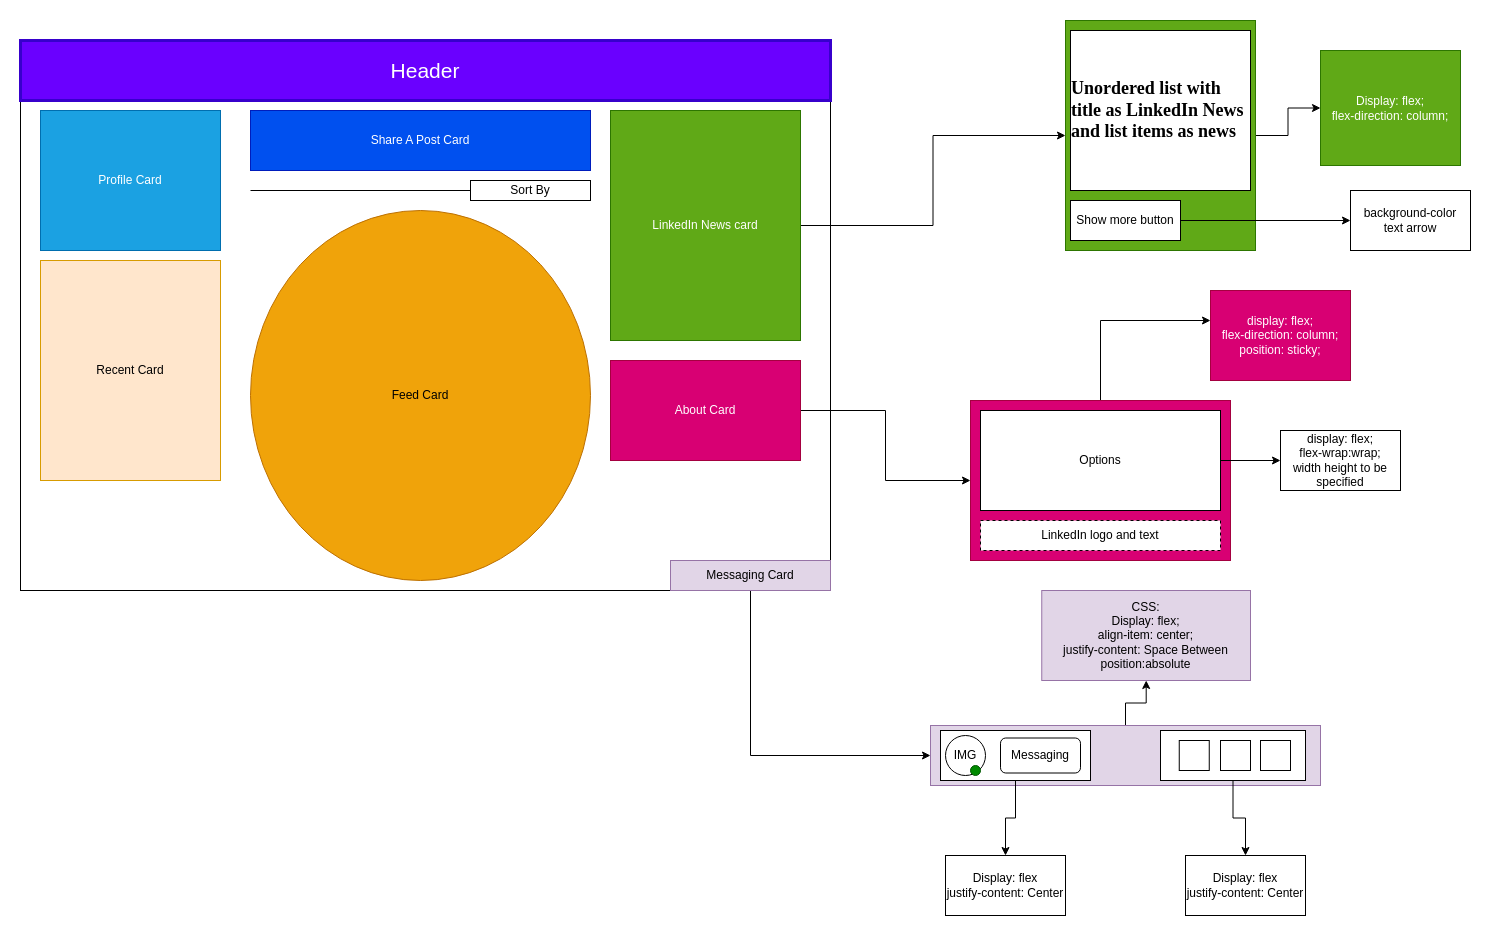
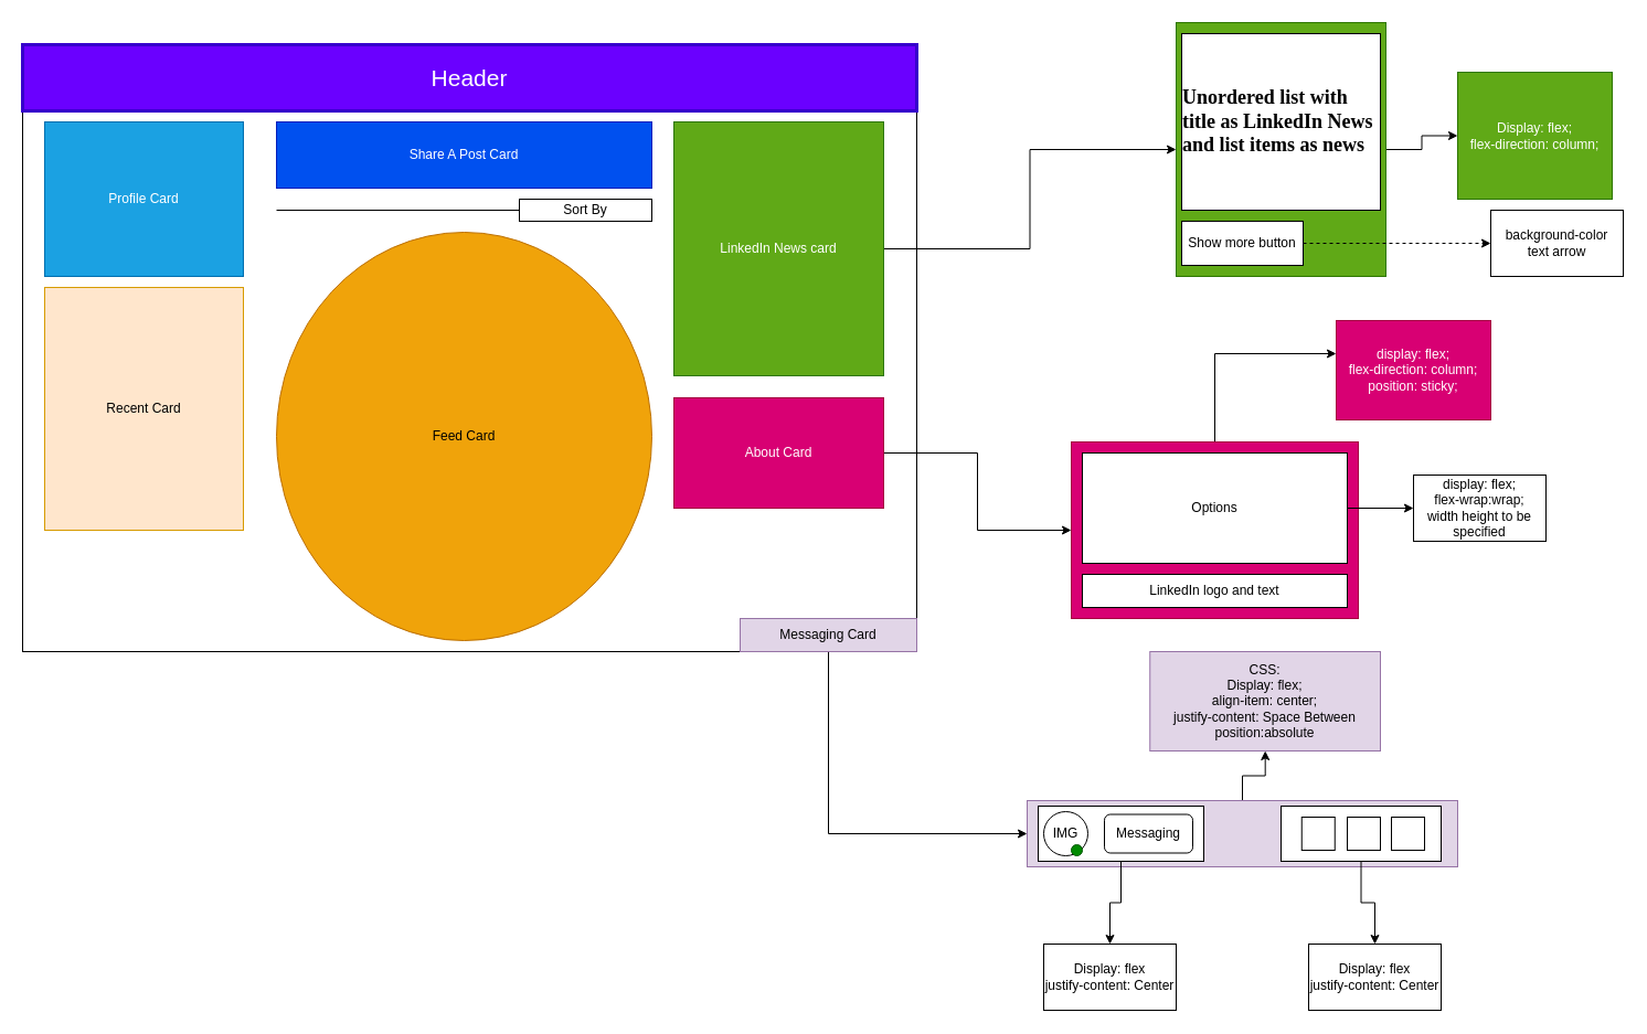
  <mxCell id="0" />
  <mxCell id="1" parent="0" />
  <mxCell id="2" value="" style="rounded=0;whiteSpace=wrap;html=1;" parent="1" vertex="1"><mxGeometry x="20" y="40" width="810" height="550" as="geometry" /></mxCell>
  <mxCell id="3" value="&lt;font style=&quot;font-size: 21px;&quot;&gt;Header&lt;/font&gt;" style="rounded=0;whiteSpace=wrap;html=1;strokeWidth=3;fillColor=#6a00ff;fontColor=#ffffff;strokeColor=#3700CC;" parent="1" vertex="1"><mxGeometry x="20" y="40" width="810" height="60" as="geometry" /></mxCell>
  <mxCell id="4" value="Profile Card" style="rounded=0;whiteSpace=wrap;html=1;fillColor=#1ba1e2;fontColor=#ffffff;strokeColor=#006EAF;" parent="1" vertex="1"><mxGeometry x="40" y="110" width="180" height="140" as="geometry" /></mxCell>
  <mxCell id="5" value="Recent Card" style="rounded=0;whiteSpace=wrap;html=1;fillColor=#ffe6cc;strokeColor=#d79b00;" parent="1" vertex="1"><mxGeometry x="40" y="260" width="180" height="220" as="geometry" /></mxCell>
  <mxCell id="6" value="Share A Post Card" style="rounded=0;whiteSpace=wrap;html=1;fillColor=#0050ef;fontColor=#ffffff;strokeColor=#001DBC;" parent="1" vertex="1"><mxGeometry x="250" y="110" width="340" height="60" as="geometry" /></mxCell>
  <mxCell id="7" value="" style="endArrow=none;html=1;rounded=0;" parent="1" target="8" edge="1"><mxGeometry width="50" height="50" relative="1" as="geometry"><mxPoint x="250" y="190" as="sourcePoint" /><mxPoint x="530" y="190" as="targetPoint" /></mxGeometry></mxCell>
  <mxCell id="8" value="Sort By" style="rounded=0;whiteSpace=wrap;html=1;" parent="1" vertex="1"><mxGeometry x="470" y="180" width="120" height="20" as="geometry" /></mxCell>
  <mxCell id="9" value="" style="edgeStyle=orthogonalEdgeStyle;rounded=0;orthogonalLoop=1;jettySize=auto;html=1;" parent="1" source="10" target="39" edge="1"><mxGeometry relative="1" as="geometry" /></mxCell>
  <mxCell id="10" value="LinkedIn News card" style="rounded=0;whiteSpace=wrap;html=1;fillColor=#60a917;fontColor=#ffffff;strokeColor=#2D7600;" parent="1" vertex="1"><mxGeometry x="610" y="110" width="190" height="230" as="geometry" /></mxCell>
  <mxCell id="11" value="" style="edgeStyle=orthogonalEdgeStyle;rounded=0;orthogonalLoop=1;jettySize=auto;html=1;" parent="1" source="12" target="32" edge="1"><mxGeometry relative="1" as="geometry" /></mxCell>
  <mxCell id="12" value="About Card" style="rounded=0;whiteSpace=wrap;html=1;fillColor=#d80073;fontColor=#ffffff;strokeColor=#A50040;" parent="1" vertex="1"><mxGeometry x="610" y="360" width="190" height="100" as="geometry" /></mxCell>
  <mxCell id="13" value="Feed Card" style="ellipse;whiteSpace=wrap;html=1;fillColor=#f0a30a;fontColor=#000000;strokeColor=#BD7000;" parent="1" vertex="1"><mxGeometry x="250" y="210" width="340" height="370" as="geometry" /></mxCell>
  <mxCell id="14" value="" style="edgeStyle=orthogonalEdgeStyle;rounded=0;orthogonalLoop=1;jettySize=auto;html=1;exitX=0.5;exitY=1;exitDx=0;exitDy=0;entryX=0;entryY=0.5;entryDx=0;entryDy=0;" parent="1" source="15" target="17" edge="1"><mxGeometry relative="1" as="geometry"><mxPoint y="740" as="sourcePoint" x="590" /><mxPoint x="885" y="890" as="targetPoint" /></mxGeometry></mxCell>
  <mxCell id="15" value="Messaging Card" style="rounded=0;whiteSpace=wrap;html=1;fillColor=#e1d5e7;strokeColor=#9673a6;" parent="1" vertex="1"><mxGeometry x="670" y="560" width="160" height="30" as="geometry" /></mxCell>
  <mxCell id="16" value="" style="edgeStyle=orthogonalEdgeStyle;rounded=0;orthogonalLoop=1;jettySize=auto;html=1;" parent="1" source="17" target="28" edge="1"><mxGeometry relative="1" as="geometry" /></mxCell>
  <mxCell id="17" value="" style="whiteSpace=wrap;html=1;fillColor=#e1d5e7;strokeColor=#9673a6;rounded=0;" parent="1" vertex="1"><mxGeometry x="930" y="725" width="390" height="60" as="geometry" /></mxCell>
  <mxCell id="18" value="" style="edgeStyle=orthogonalEdgeStyle;rounded=0;orthogonalLoop=1;jettySize=auto;html=1;" parent="1" source="19" target="29" edge="1"><mxGeometry relative="1" as="geometry" /></mxCell>
  <mxCell id="19" value="" style="rounded=0;whiteSpace=wrap;html=1;" parent="1" vertex="1"><mxGeometry x="940" y="730" width="150" height="50" as="geometry" /></mxCell>
  <mxCell id="20" value="IMG" style="ellipse;whiteSpace=wrap;html=1;aspect=fixed;" parent="1" vertex="1"><mxGeometry x="945" y="735" width="40" height="40" as="geometry" /></mxCell>
  <mxCell id="21" value="" style="ellipse;whiteSpace=wrap;html=1;aspect=fixed;fillColor=#008a00;fontColor=#ffffff;strokeColor=#005700;" parent="1" vertex="1"><mxGeometry x="970" y="765" width="10" height="10" as="geometry" /></mxCell>
  <mxCell id="22" value="Messaging" style="whiteSpace=wrap;html=1;rounded=1;" parent="1" vertex="1"><mxGeometry x="1000" y="737.5" width="80" height="35" as="geometry" /></mxCell>
  <mxCell id="23" style="edgeStyle=orthogonalEdgeStyle;rounded=0;orthogonalLoop=1;jettySize=auto;html=1;entryX=0.5;entryY=0;entryDx=0;entryDy=0;" parent="1" source="24" target="30" edge="1"><mxGeometry relative="1" as="geometry" /></mxCell>
  <mxCell id="24" value="" style="rounded=0;whiteSpace=wrap;html=1;" parent="1" vertex="1"><mxGeometry x="1160" y="730" width="145" height="50" as="geometry" /></mxCell>
  <mxCell id="25" value="" style="rounded=0;whiteSpace=wrap;html=1;" parent="1" vertex="1"><mxGeometry x="1178.75" y="740" width="30" height="30" as="geometry" /></mxCell>
  <mxCell id="26" value="" style="rounded=0;whiteSpace=wrap;html=1;" parent="1" vertex="1"><mxGeometry x="1220" y="740" width="30" height="30" as="geometry" /></mxCell>
  <mxCell id="27" value="" style="rounded=0;whiteSpace=wrap;html=1;" parent="1" vertex="1"><mxGeometry x="1260" y="740" width="30" height="30" as="geometry" /></mxCell>
  <mxCell id="28" value="CSS:&lt;br&gt;Display: flex;&lt;br&gt;align-item: center;&lt;br&gt;justify-content: Space Between&lt;br&gt;position:absolute" style="whiteSpace=wrap;html=1;fillColor=#e1d5e7;strokeColor=#9673a6;rounded=0;" parent="1" vertex="1"><mxGeometry x="1041.25" y="590" width="208.75" height="90" as="geometry" /></mxCell>
  <mxCell id="29" value="Display: flex&lt;br&gt;justify-content: Center" style="whiteSpace=wrap;html=1;rounded=0;" parent="1" vertex="1"><mxGeometry x="945" y="855" width="120" height="60" as="geometry" /></mxCell>
  <mxCell id="30" value="Display: flex&lt;br&gt;justify-content: Center" style="whiteSpace=wrap;html=1;rounded=0;" parent="1" vertex="1"><mxGeometry x="1185" y="855" width="120" height="60" as="geometry" /></mxCell>
  <mxCell id="31" value="" style="edgeStyle=orthogonalEdgeStyle;rounded=0;orthogonalLoop=1;jettySize=auto;html=1;" parent="1" source="32" target="37" edge="1"><mxGeometry relative="1" as="geometry"><Array as="points"><mxPoint x="1100" y="320" /></Array></mxGeometry></mxCell>
  <mxCell id="32" value="&lt;br&gt;" style="whiteSpace=wrap;html=1;fillColor=#d80073;strokeColor=#A50040;fontColor=#ffffff;rounded=0;" parent="1" vertex="1"><mxGeometry x="970" y="400" width="260" height="160" as="geometry" /></mxCell>
  <mxCell id="33" value="" style="edgeStyle=orthogonalEdgeStyle;rounded=0;orthogonalLoop=1;jettySize=auto;html=1;" parent="1" source="34" target="36" edge="1"><mxGeometry relative="1" as="geometry" /></mxCell>
  <mxCell id="34" value="Options" style="rounded=0;whiteSpace=wrap;html=1;" parent="1" vertex="1"><mxGeometry x="980" y="410" width="240" height="100" as="geometry" /></mxCell>
- <mxCell id="35" value="LinkedIn logo and text" style="rounded=0;whiteSpace=wrap;html=1;dashed=1;" parent="1" vertex="1"><mxGeometry x="980" y="520" width="240" height="30" as="geometry" /></mxCell>
+ <mxCell id="35" value="LinkedIn logo and text" style="rounded=0;whiteSpace=wrap;html=1;" parent="1" vertex="1"><mxGeometry x="980" y="520" width="240" height="30" as="geometry" /></mxCell>
  <mxCell id="36" value="display: flex;&lt;br&gt;flex-wrap:wrap;&lt;br&gt;width height to be specified&lt;br&gt;" style="whiteSpace=wrap;html=1;rounded=0;" parent="1" vertex="1"><mxGeometry x="1280" y="430" width="120" height="60" as="geometry" /></mxCell>
  <mxCell id="37" value="display: flex;&lt;br&gt;flex-direction: column;&lt;br&gt;position: sticky;" style="whiteSpace=wrap;html=1;fillColor=#d80073;strokeColor=#A50040;fontColor=#ffffff;rounded=0;" parent="1" vertex="1"><mxGeometry x="1210" y="290" width="140" height="90" as="geometry" /></mxCell>
  <mxCell id="38" value="" style="edgeStyle=orthogonalEdgeStyle;rounded=0;orthogonalLoop=1;jettySize=auto;html=1;" parent="1" source="39" target="40" edge="1"><mxGeometry relative="1" as="geometry" /></mxCell>
  <mxCell id="39" value="&lt;h2&gt;&lt;br&gt;&lt;/h2&gt;" style="rounded=0;whiteSpace=wrap;html=1;fillColor=#60a917;fontColor=#ffffff;strokeColor=#2D7600;align=left;" parent="1" vertex="1"><mxGeometry x="1065" y="20" width="190" height="230" as="geometry" /></mxCell>
- <mxCell id="40" value="Display: flex;&lt;br&gt;flex-direction: column;" style="whiteSpace=wrap;html=1;fillColor=#60a917;strokeColor=#2D7600;fontColor=#ffffff;rounded=0;" parent="1" vertex="1"><mxGeometry x="1320" y="50" width="140" height="115" as="geometry" /></mxCell>
+ <mxCell id="40" value="Display: flex;&lt;br&gt;flex-direction: column;" style="whiteSpace=wrap;html=1;fillColor=#60a917;strokeColor=#2D7600;fontColor=#ffffff;rounded=0;" parent="1" vertex="1"><mxGeometry x="1320" y="65" width="140" height="115" as="geometry" /></mxCell>
  <mxCell id="41" value="&lt;h2 style=&quot;border-color: var(--border-color); text-align: left;&quot;&gt;&lt;font style=&quot;border-color: var(--border-color); background-color: rgb(255, 255, 255);&quot; face=&quot;Lucida Console&quot;&gt;Unordered list with title as LinkedIn News and list items as news&lt;/font&gt;&lt;/h2&gt;" style="rounded=0;whiteSpace=wrap;html=1;" parent="1" vertex="1"><mxGeometry x="1070" y="30" width="180" height="160" as="geometry" /></mxCell>
- <mxCell id="42" style="edgeStyle=orthogonalEdgeStyle;rounded=0;orthogonalLoop=1;jettySize=auto;html=1;" parent="1" source="43" target="44" edge="1"><mxGeometry relative="1" as="geometry"><mxPoint x="1320" y="220" as="targetPoint" /></mxGeometry></mxCell>
+ <mxCell id="42" style="edgeStyle=orthogonalEdgeStyle;rounded=0;orthogonalLoop=1;jettySize=auto;html=1;dashed=1;" parent="1" source="43" target="44" edge="1"><mxGeometry relative="1" as="geometry"><mxPoint x="1320" y="220" as="targetPoint" /></mxGeometry></mxCell>
  <mxCell id="43" value="Show more button" style="rounded=0;whiteSpace=wrap;html=1;" parent="1" vertex="1"><mxGeometry x="1070" y="200" width="110" height="40" as="geometry" /></mxCell>
  <mxCell id="44" value="background-color&lt;br&gt;text arrow" style="rounded=0;whiteSpace=wrap;html=1;" parent="1" vertex="1"><mxGeometry x="1350" y="190" width="120" height="60" as="geometry" /></mxCell>
